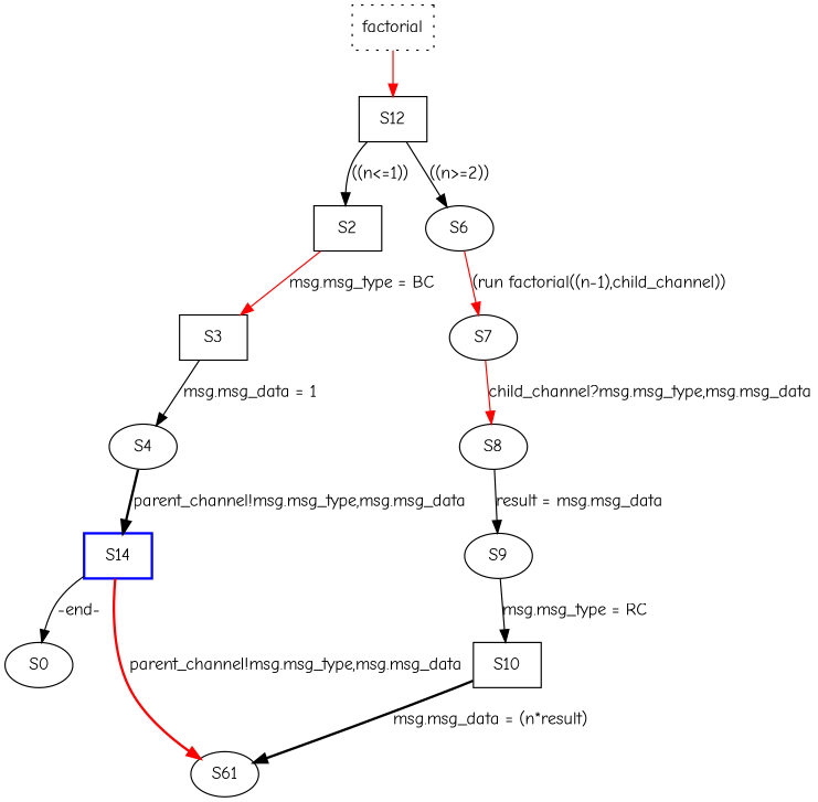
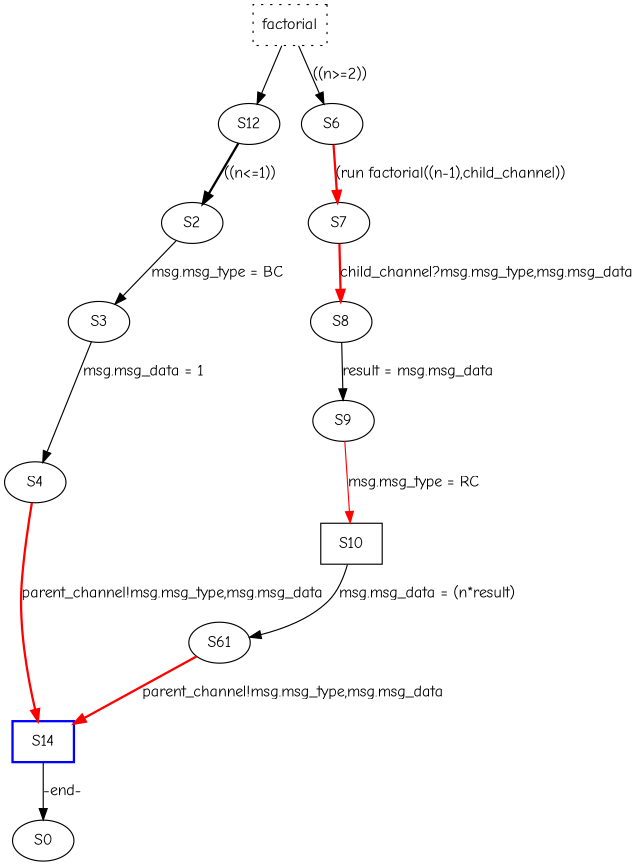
  digraph {
    fontname="Comic Neue"
    node [fontname="Comic Neue"]
    edge [fontname="Comic Neue" color=black style=solid]
    n1 [label=factorial shape=box style=dotted]
-   S12 [shape=box]
-   S2 [shape=box]
+   S12
+   S2
    S6
-   S3 [shape=box]
+   S3
    S7
    S4
    S8
    S14 [color=blue shape=box style=bold]
    S0
    S9
    S10 [shape=box]
    n13 [label=S61]
-   n1 -> S12 [color=red style=""]
-   S12 -> S2 [label="((n<=1))"]
-   S12 -> S6 [label="((n>=2))"]
-   S2 -> S3 [color=red label="msg.msg_type = BC"]
-   S6 -> S7 [color=red label="(run factorial((n-1),child_channel))"]
+   n1 -> S12 [color="" style=""]
+   S12 -> S2 [label="((n<=1))" style=bold]
+   n1 -> S6 [label="((n>=2))"]
+   S2 -> S3 [label="msg.msg_type = BC"]
+   S6 -> S7 [color=red label="(run factorial((n-1),child_channel))" style=bold]
    S3 -> S4 [label="msg.msg_data = 1"]
-   S7 -> S8 [color=red label="child_channel?msg.msg_type,msg.msg_data"]
-   S4 -> S14 [label="parent_channel!msg.msg_type,msg.msg_data" style=bold]
+   S7 -> S8 [color=red label="child_channel?msg.msg_type,msg.msg_data" style=bold]
+   S4 -> S14 [color=red label="parent_channel!msg.msg_type,msg.msg_data" style=bold]
    S8 -> S9 [label="result = msg.msg_data"]
    S14 -> S0 [label="-end-"]
-   S9 -> S10 [label="msg.msg_type = RC"]
-   S10 -> n13 [label="msg.msg_data = (n*result)" style=bold]
-   S14 -> n13 [color=red label="parent_channel!msg.msg_type,msg.msg_data" style=bold]
+   S9 -> S10 [color=red label="msg.msg_type = RC"]
+   S10 -> n13 [label="msg.msg_data = (n*result)"]
+   n13 -> S14 [color=red label="parent_channel!msg.msg_type,msg.msg_data" style=bold]
  }
